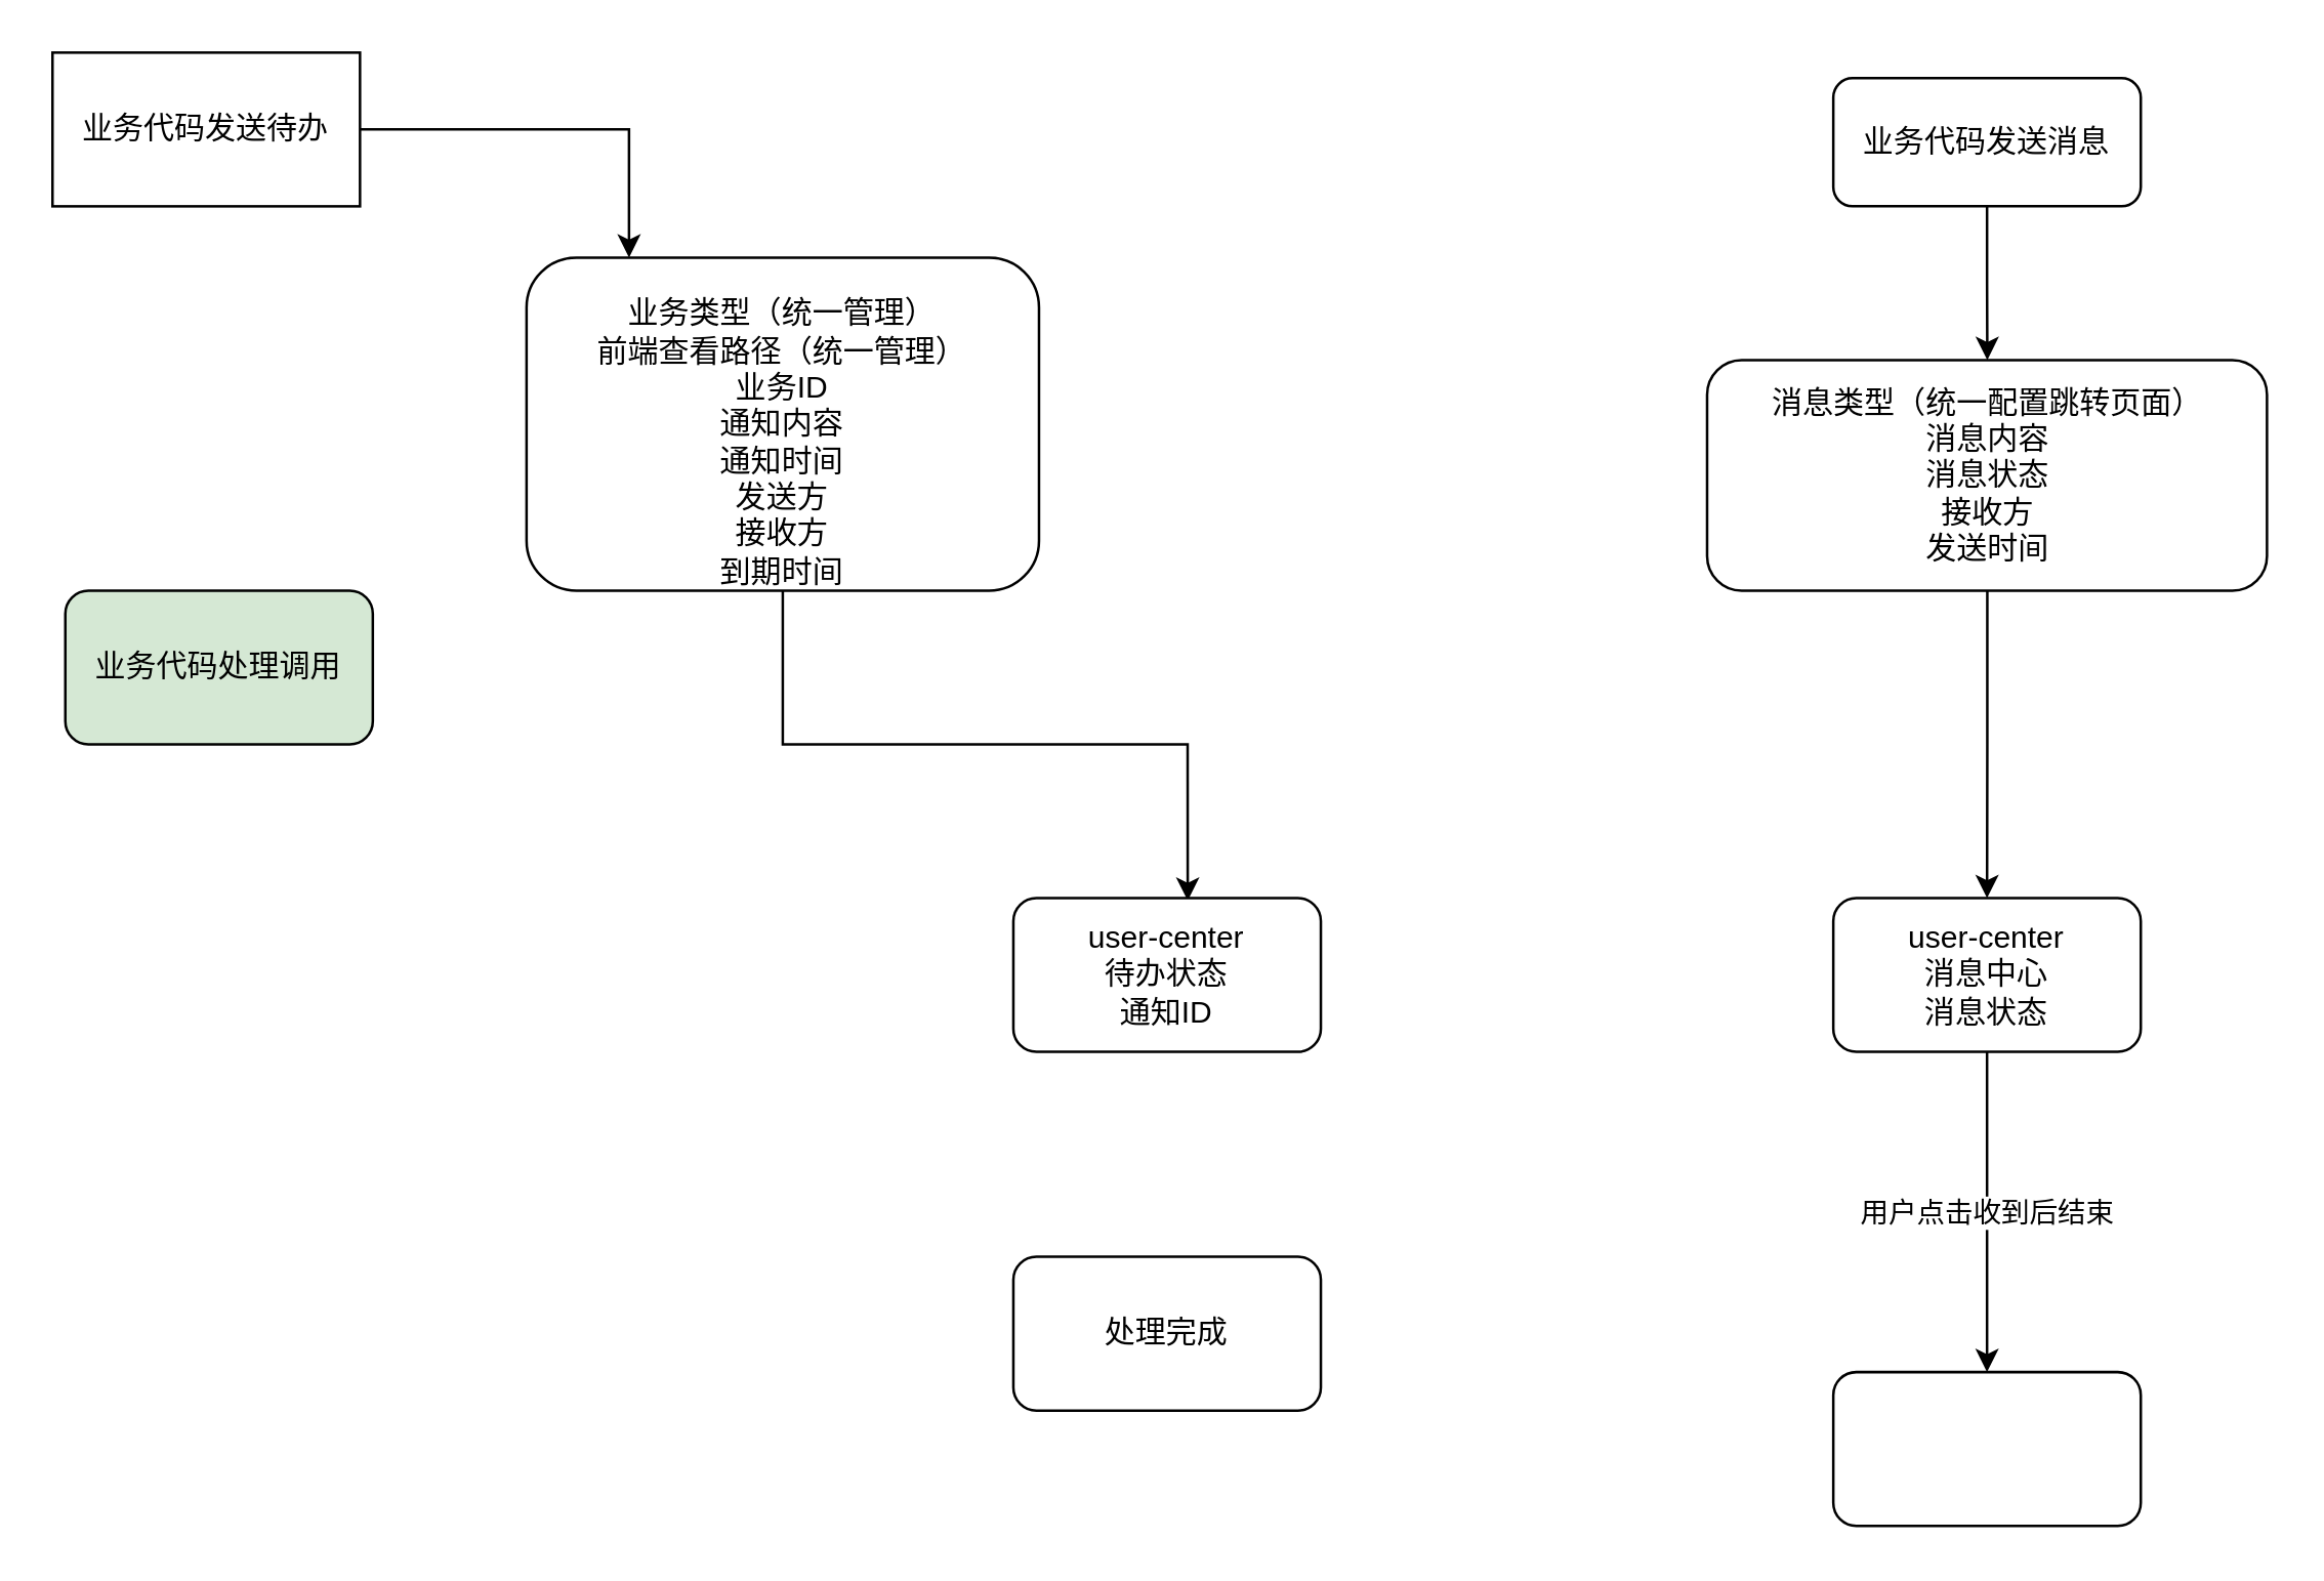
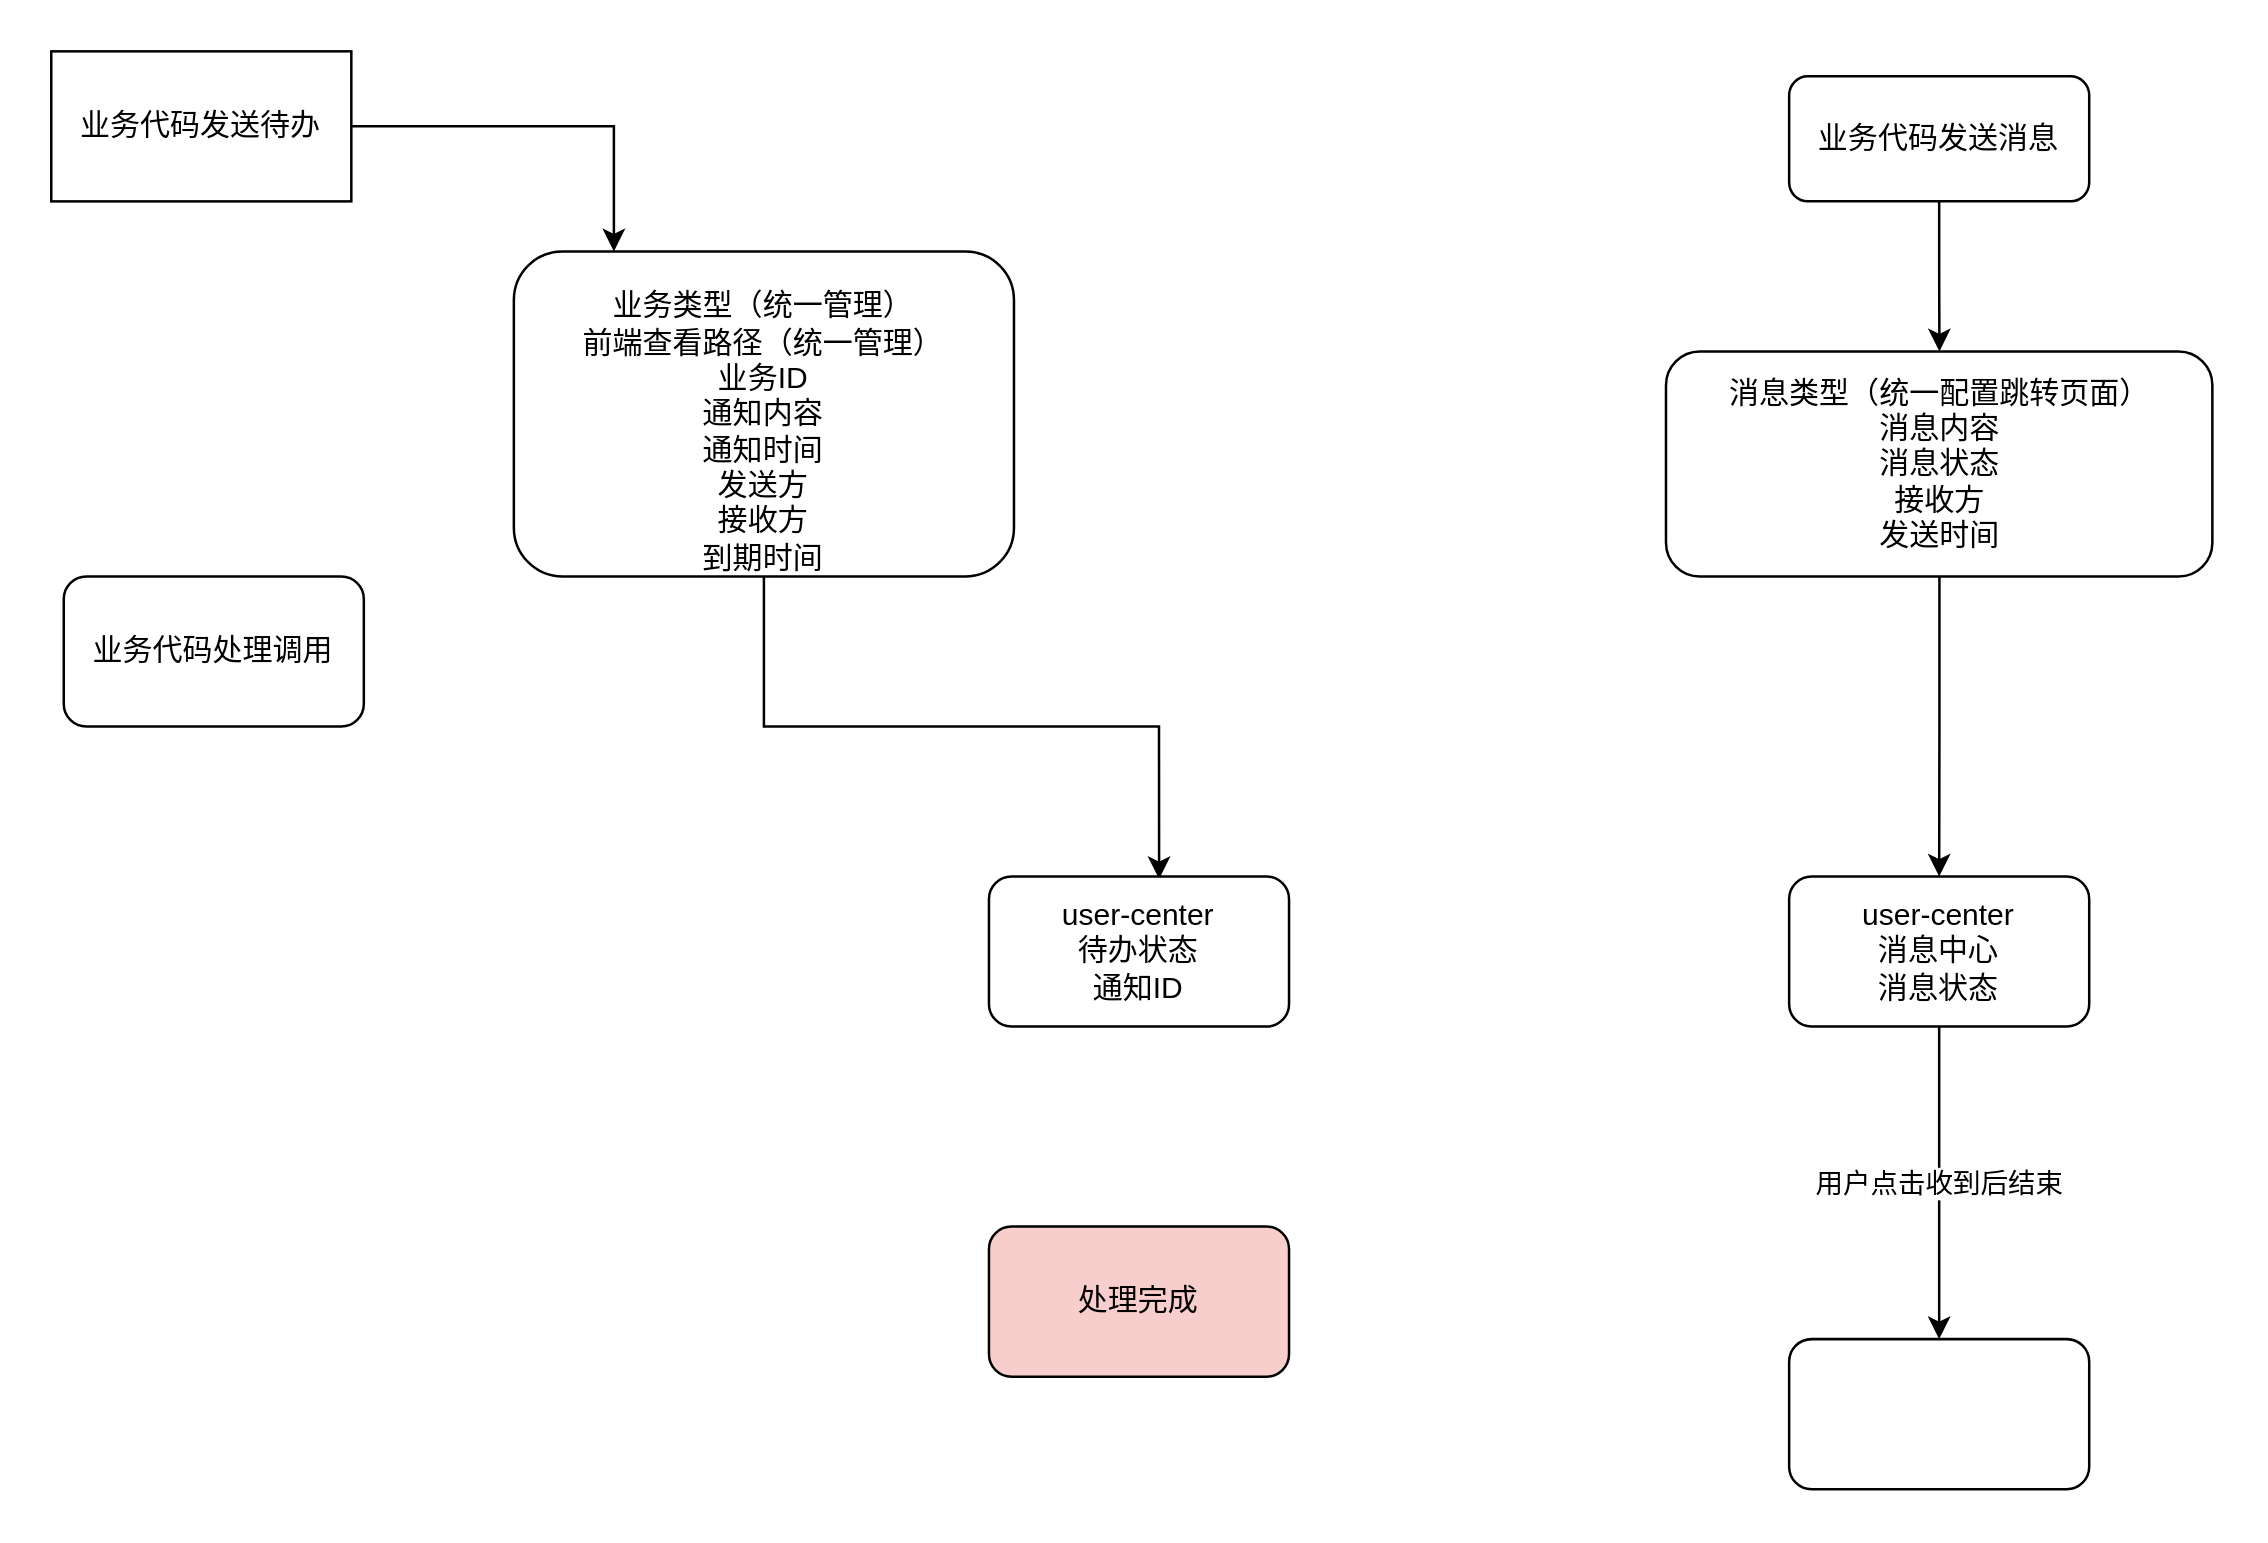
  <mxCell id="0" />
  <mxCell id="1" parent="0" />
  <mxCell id="2" style="edgeStyle=orthogonalEdgeStyle;rounded=0;orthogonalLoop=1;jettySize=auto;html=1;entryX=0.567;entryY=0.017;entryDx=0;entryDy=0;entryPerimeter=0;" edge="1" parent="1" source="3" target="6"><mxGeometry relative="1" as="geometry" /></mxCell>
  <mxCell id="3" value="&lt;br&gt;业务类型（统一管理）&lt;br&gt;前端查看路径（统一管理）&lt;br&gt;业务ID&lt;br&gt;通知内容&lt;br&gt;通知时间&lt;br&gt;发送方&lt;br&gt;接收方&lt;br&gt;到期时间" style="rounded=1;whiteSpace=wrap;html=1;" parent="1" vertex="1"><mxGeometry x="205" y="100" width="200" height="130" as="geometry" /></mxCell>
  <mxCell id="4" style="edgeStyle=orthogonalEdgeStyle;rounded=0;orthogonalLoop=1;jettySize=auto;html=1;entryX=0.2;entryY=0;entryDx=0;entryDy=0;entryPerimeter=0;" edge="1" parent="1" source="5" target="3"><mxGeometry relative="1" as="geometry" /></mxCell>
  <mxCell id="5" value="业务代码发送待办" style="rounded=0;whiteSpace=wrap;html=1;" vertex="1" parent="1"><mxGeometry x="20" y="20" width="120" height="60" as="geometry" /></mxCell>
  <mxCell id="6" value="user-center&lt;br&gt;待办状态&lt;br&gt;通知ID" style="rounded=1;whiteSpace=wrap;html=1;" vertex="1" parent="1"><mxGeometry x="395" y="350" width="120" height="60" as="geometry" /></mxCell>
- <mxCell id="7" value="业务代码处理调用" style="rounded=1;whiteSpace=wrap;html=1;fillColor=#d5e8d4;" vertex="1" parent="1"><mxGeometry x="25" y="230" width="120" height="60" as="geometry" /></mxCell>
- <mxCell id="8" value="处理完成" style="whiteSpace=wrap;html=1;rounded=1;" vertex="1" parent="1"><mxGeometry x="395" y="490" width="120" height="60" as="geometry" /></mxCell>
+ <mxCell id="7" value="业务代码处理调用" style="rounded=1;whiteSpace=wrap;html=1;" vertex="1" parent="1"><mxGeometry x="25" y="230" width="120" height="60" as="geometry" /></mxCell>
+ <mxCell id="8" value="处理完成" style="whiteSpace=wrap;html=1;rounded=1;fillColor=#f8cecc;" vertex="1" parent="1"><mxGeometry x="395" y="490" width="120" height="60" as="geometry" /></mxCell>
  <mxCell id="9" value="用户点击收到后结束" style="edgeStyle=orthogonalEdgeStyle;rounded=0;orthogonalLoop=1;jettySize=auto;html=1;entryX=0.5;entryY=0;entryDx=0;entryDy=0;" edge="1" parent="1" source="10" target="15"><mxGeometry relative="1" as="geometry" /></mxCell>
  <mxCell id="10" value="user-center&lt;br&gt;消息中心&lt;br&gt;消息状态" style="rounded=1;whiteSpace=wrap;html=1;" vertex="1" parent="1"><mxGeometry x="715" y="350" width="120" height="60" as="geometry" /></mxCell>
  <mxCell id="11" value="" style="edgeStyle=orthogonalEdgeStyle;rounded=0;orthogonalLoop=1;jettySize=auto;html=1;" edge="1" parent="1" source="12" target="14"><mxGeometry relative="1" as="geometry" /></mxCell>
  <mxCell id="12" value="业务代码发送消息" style="rounded=1;whiteSpace=wrap;html=1;" vertex="1" parent="1"><mxGeometry x="715" y="30" width="120" height="50" as="geometry" /></mxCell>
  <mxCell id="13" style="edgeStyle=orthogonalEdgeStyle;rounded=0;orthogonalLoop=1;jettySize=auto;html=1;entryX=0.5;entryY=0;entryDx=0;entryDy=0;" edge="1" parent="1" source="14" target="10"><mxGeometry relative="1" as="geometry" /></mxCell>
  <mxCell id="14" value="消息类型（统一配置跳转页面）&lt;br&gt;消息内容&lt;br&gt;消息状态&lt;br&gt;接收方&lt;br&gt;发送时间" style="rounded=1;whiteSpace=wrap;html=1;" vertex="1" parent="1"><mxGeometry x="665.75" y="140" width="218.5" height="90" as="geometry" /></mxCell>
  <mxCell id="15" value="" style="rounded=1;whiteSpace=wrap;html=1;" vertex="1" parent="1"><mxGeometry x="715" y="535" width="120" height="60" as="geometry" /></mxCell>
